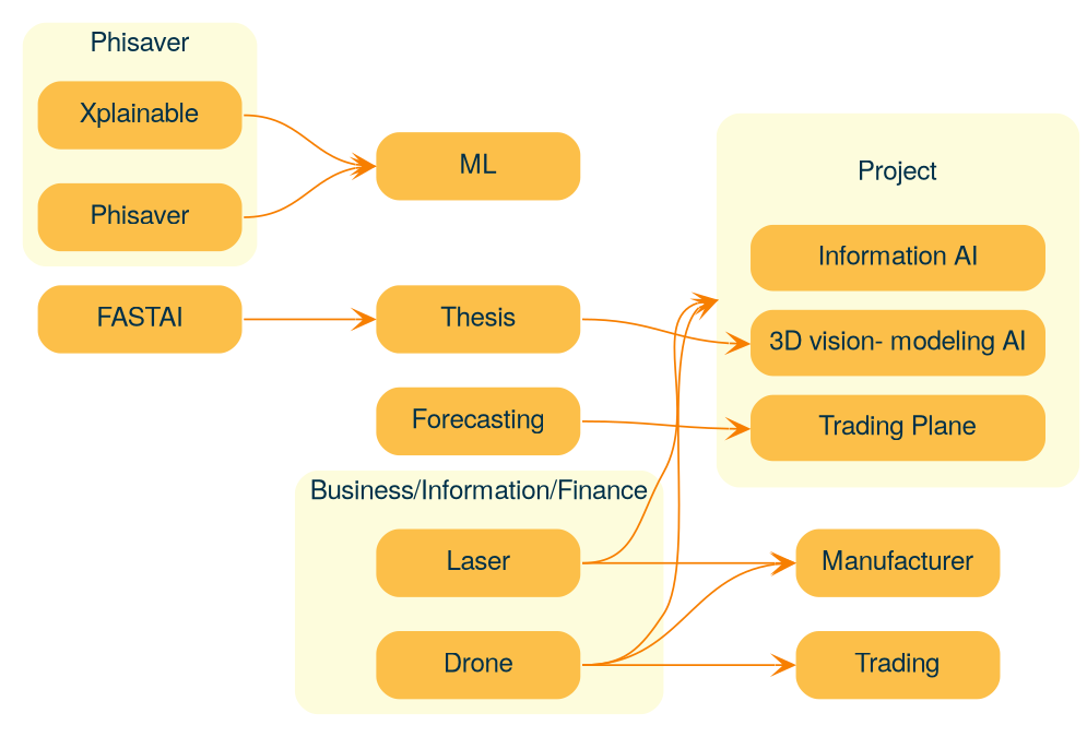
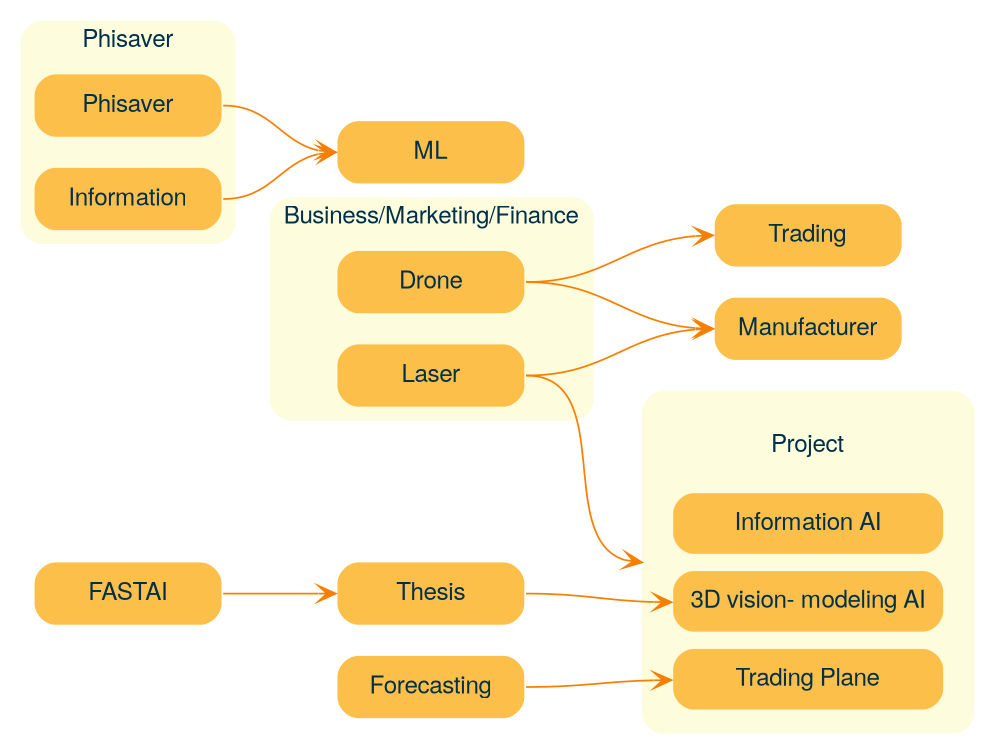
  digraph {
    compound=true
    fillcolor="#d62828"
    fontcolor="#003049"
    fontname="Helvetica,Arial,sans-serif"
    penwidth=0
    rankdir=LR
    style="rounded,filled"
    node [fillcolor="#fcbf49" fontcolor="#003049" fontname="Helvetica,Arial,sans-serif" penwidth=0 shape=box style="rounded,filled"]
    edge [arrowhead=vee arrowsize=1 color="#f77f00" fontname="Helvetica,Arial,sans-serif" headport=w tailport=e]
    n1 [label=Drone width=1.5]
    n2 [label=Laser width=1.5]
    n3 [label=Phisaver width=1.5]
-   n4 [label=Xplainable width=1.5]
+   n4 [label=Information width=1.5]
    n5 [fillcolor="#fdfcdc" label=< <TABLE BORDER="0" CELLBORDER="0" CELLSPACING="10" CELLPADDING="10" STYLE = "rounded">   <TR><TD PORT="f" BORDER="0" STYLE = "rounded" WIDTH="100" >Project</TD></TR>   <TR><TD PORT="InfoAI" STYLE = "rounded" BGCOLOR="#fcbf49" >Information AI</TD></TR>   <TR><TD PORT="3D" STYLE = "rounded" BGCOLOR="#fcbf49" >3D vision- modeling AI</TD></TR>   <TR><TD PORT="stocks" STYLE = "rounded" BGCOLOR="#fcbf49" >Trading Plane</TD></TR> </TABLE>> width=1.5]
    Manufacturer [width=1.5]
    n7 [label=Trading width=1.5]
    ML [width=1.5]
    Forecasting [width=1.5]
    FASTAI [width=1.5]
    Thesis [width=1.5]
    subgraph cluster_1 {
      fillcolor="#fdfcdc"
-     label="Business/Information/Finance"
+     label="Business/Marketing/Finance"
      shape=doublecircle
      n1
      n2
    }
    subgraph cluster_2 {
      fillcolor="#fdfcdc"
      label=Phisaver
      shape=doublecircle
      n3
      n4
    }
-   n1 -> n5
    n1 -> Manufacturer
    n1 -> n7
    n2 -> n5
    n2 -> Manufacturer
    n3 -> ML
    n4 -> ML
    Forecasting -> n5 [headport="stocks:w"]
    FASTAI -> Thesis
    Thesis -> n5 [headport="3D:w"]
  }
